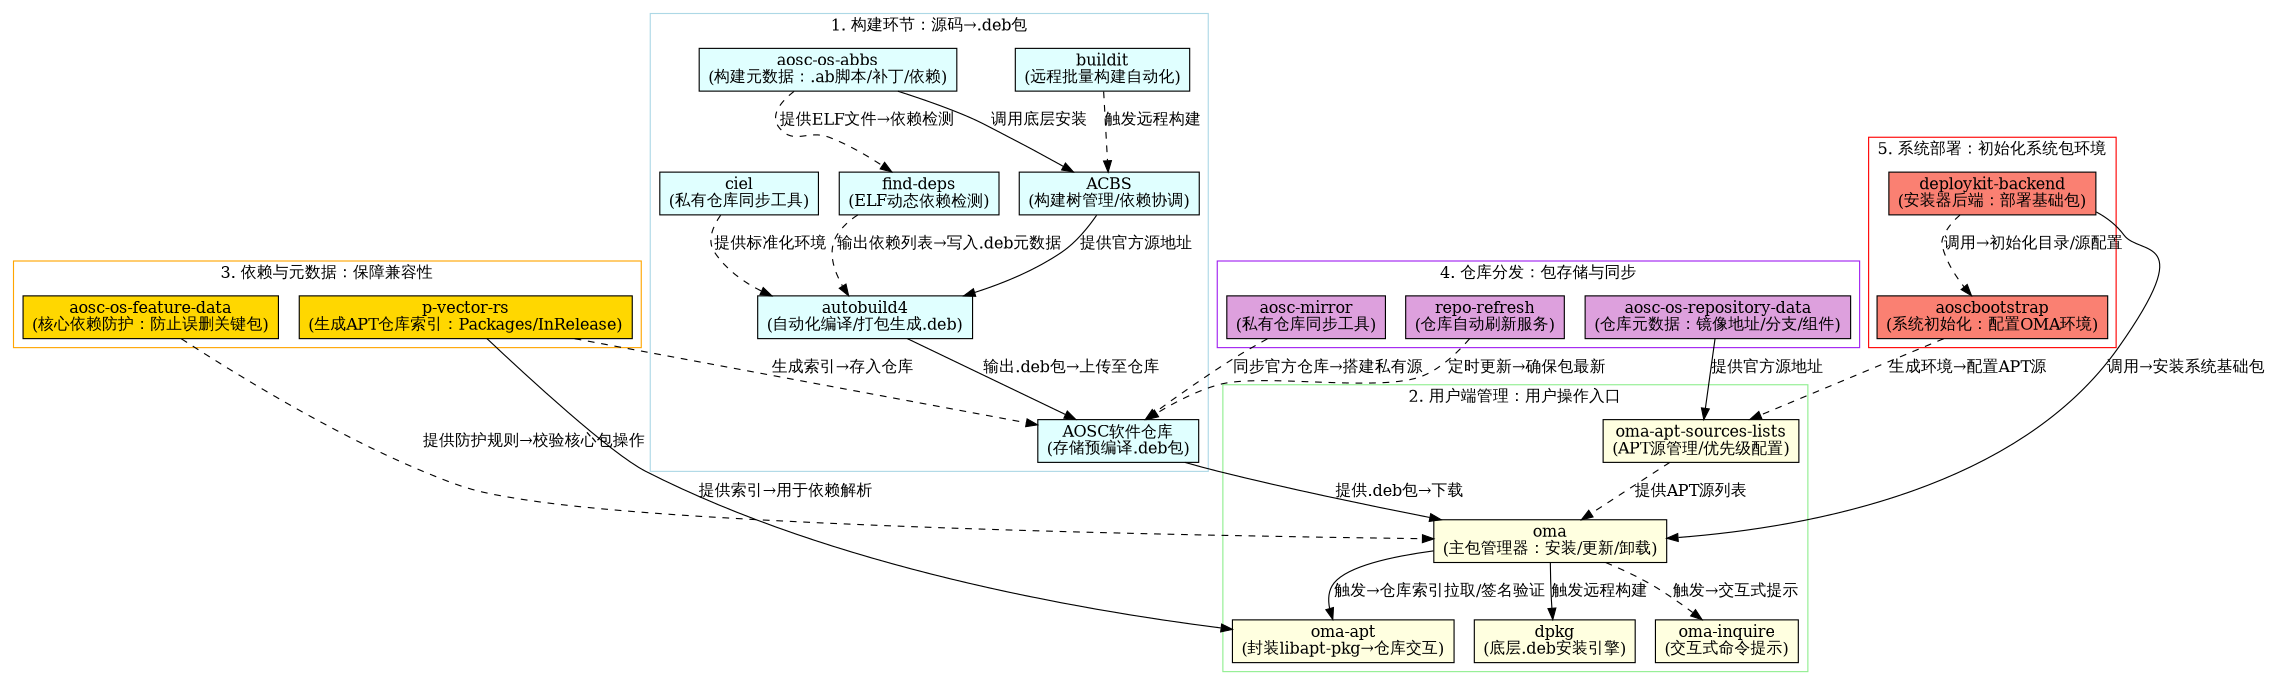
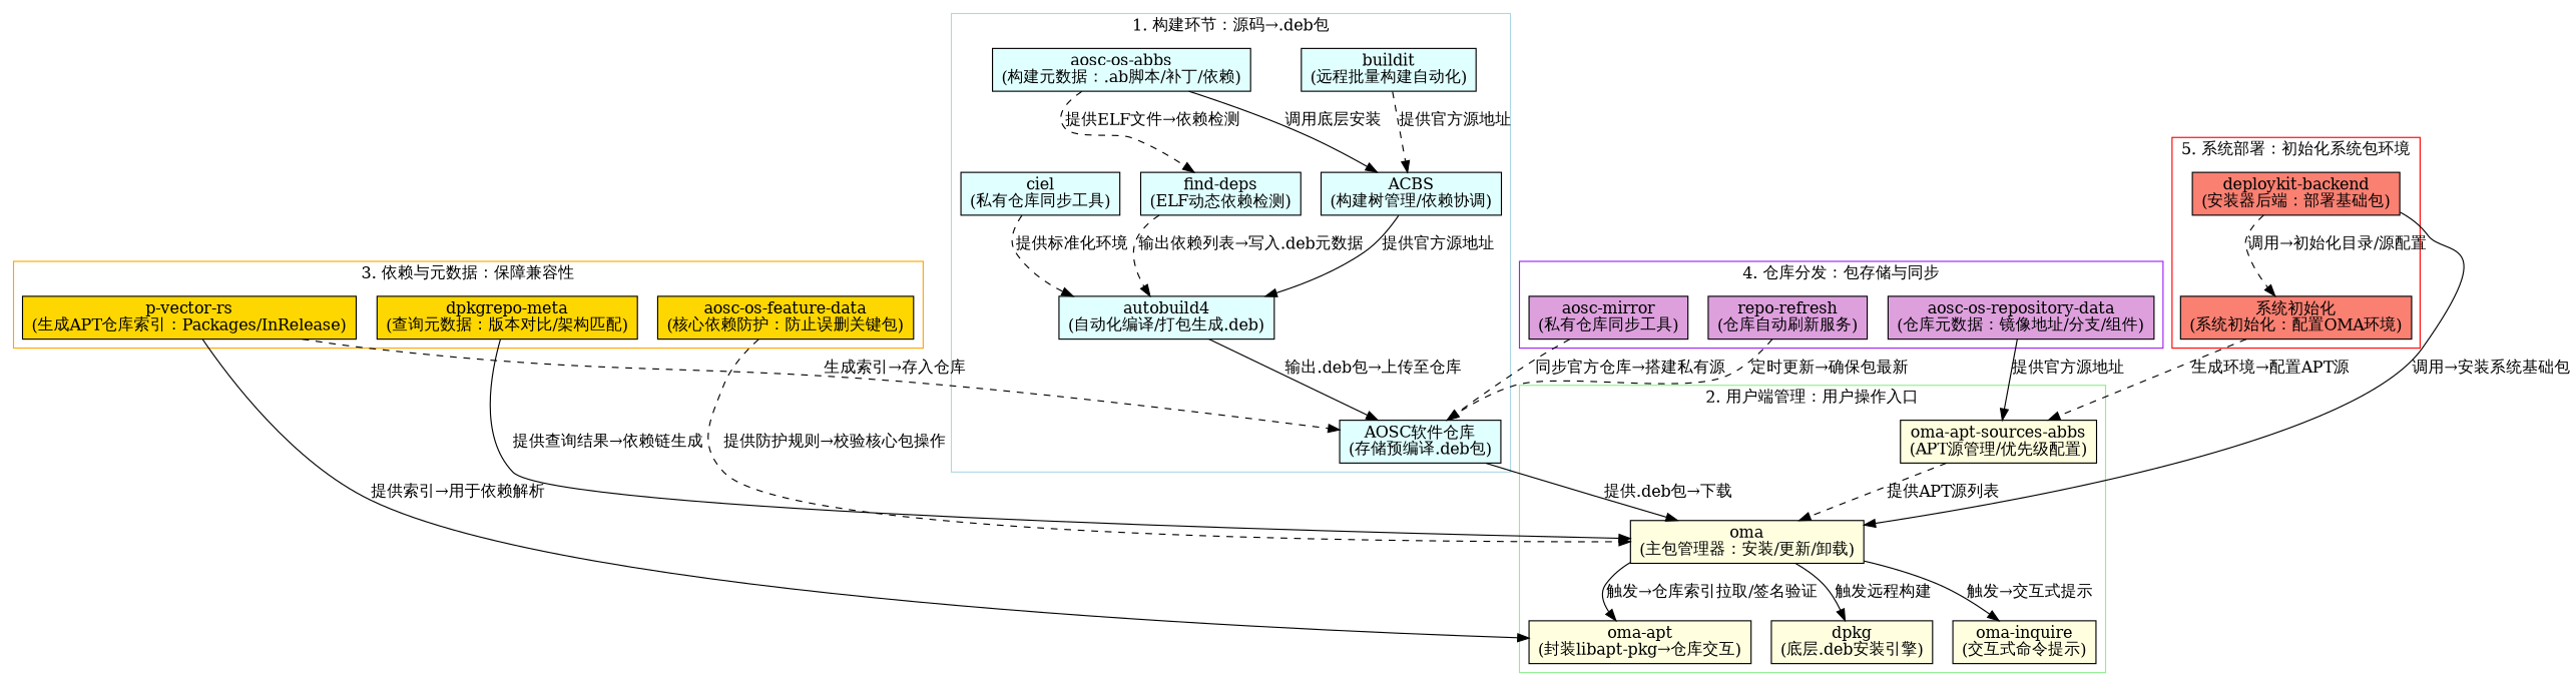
  digraph {
    rankdir=TB
    node [fillcolor=lightcyan shape=box style=filled]
    n1 [fillcolor=gold label="p-vector-rs\n(生成APT仓库索引：Packages/InRelease)"]
+   n2 [fillcolor=gold label="dpkgrepo-meta\n(查询元数据：版本对比/架构匹配)"]
    n3 [fillcolor=gold label="aosc-os-feature-data\n(核心依赖防护：防止误删关键包)"]
    n4 [label="aosc-os-abbs\n(构建元数据：.ab脚本/补丁/依赖)"]
    n5 [label="ACBS\n(构建树管理/依赖协调)"]
    n6 [label="find-deps\n(ELF动态依赖检测)"]
    n7 [label="autobuild4\n(自动化编译/打包生成.deb)"]
    n8 [label="AOSC软件仓库\n(存储预编译.deb包)"]
    n9 [label="ciel\n(私有仓库同步工具)"]
    n10 [label="buildit\n(远程批量构建自动化)"]
    n11 [fillcolor=lightyellow label="oma\n(主包管理器：安装/更新/卸载)"]
    n12 [fillcolor=lightyellow label="dpkg\n(底层.deb安装引擎)"]
    n13 [fillcolor=lightyellow label="oma-apt\n(封装libapt-pkg→仓库交互)"]
    n14 [fillcolor=lightyellow label="oma-inquire\n(交互式命令提示)"]
-   n15 [fillcolor=lightyellow label="oma-apt-sources-lists\n(APT源管理/优先级配置)"]
+   n15 [fillcolor=lightyellow label="oma-apt-sources-abbs\n(APT源管理/优先级配置)"]
    n16 [fillcolor=plum label="aosc-os-repository-data\n(仓库元数据：镜像地址/分支/组件)"]
    n17 [fillcolor=plum label="aosc-mirror\n(私有仓库同步工具)"]
    n18 [fillcolor=plum label="repo-refresh\n(仓库自动刷新服务)"]
    n19 [fillcolor=salmon label="deploykit-backend\n(安装器后端：部署基础包)"]
-   n20 [fillcolor=salmon label="aoscbootstrap\n(系统初始化：配置OMA环境)"]
+   n20 [fillcolor=salmon label="系统初始化\n(系统初始化：配置OMA环境)"]
    subgraph cluster_1 {
      color=orange
      label="3. 依赖与元数据：保障兼容性"
      n1
+     n2
      n3
    }
    subgraph cluster_2 {
      color=lightblue
      label="1. 构建环节：源码→.deb包"
      n4
      n5
      n6
      n7
      n8
      n9
      n10
    }
    subgraph cluster_3 {
      color=lightgreen
      label="2. 用户端管理：用户操作入口"
      n11
      n12
      n13
      n14
      n15
    }
    subgraph cluster_4 {
      color=purple
      label="4. 仓库分发：包存储与同步"
      n16
      n17
      n18
    }
    subgraph cluster_5 {
      color=red
      label="5. 系统部署：初始化系统包环境"
      n19
      n20
    }
    n1 -> n8 [label="生成索引→存入仓库" style=dashed]
    n1 -> n13 [label="提供索引→用于依赖解析"]
+   n2 -> n11 [label="提供查询结果→依赖链生成"]
    n3 -> n11 [label="提供防护规则→校验核心包操作" style=dashed]
    n4 -> n5 [label="调用底层安装"]
    n4 -> n6 [label="提供ELF文件→依赖检测" style=dashed]
    n5 -> n7 [label="提供官方源地址"]
    n6 -> n7 [label="输出依赖列表→写入.deb元数据" style=dashed]
    n7 -> n8 [label="输出.deb包→上传至仓库"]
    n8 -> n11 [label="提供.deb包→下载"]
    n9 -> n7 [label="提供标准化环境" style=dashed]
-   n10 -> n5 [label="触发远程构建" style=dashed]
+   n10 -> n5 [label="提供官方源地址" style=dashed]
    n11 -> n12 [label="触发远程构建"]
    n11 -> n13 [label="触发→仓库索引拉取/签名验证"]
-   n11 -> n14 [label="触发→交互式提示" style=dashed]
+   n11 -> n14 [label="触发→交互式提示"]
    n15 -> n11 [label="提供APT源列表" style=dashed]
    n16 -> n15 [label="提供官方源地址"]
    n17 -> n8 [label="同步官方仓库→搭建私有源" style=dashed]
    n18 -> n8 [label="定时更新→确保包最新" style=dashed]
    n19 -> n11 [label="调用→安装系统基础包"]
    n19 -> n20 [label="调用→初始化目录/源配置" style=dashed]
    n20 -> n15 [label="生成环境→配置APT源" style=dashed]
  }
